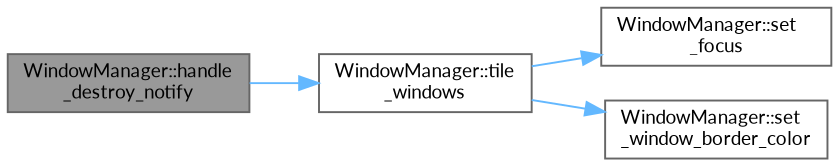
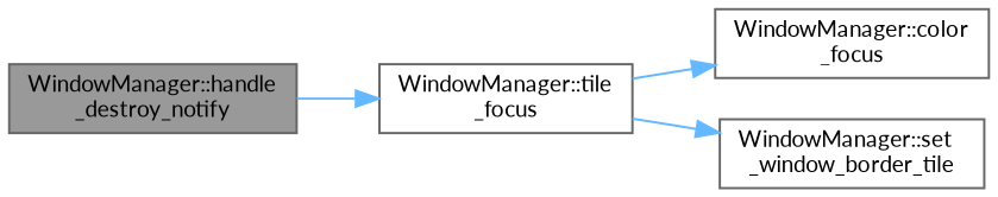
  digraph {
    fontname=Lato
    rankdir=LR
    node [color=grey40 fillcolor=white fontname=Lato fontsize=10 shape=box style=filled]
    edge [color=steelblue1 fontname=Lato fontsize=10 labelfontname=Helvetica labelfontsize=10 style=solid]
    n1 [color=gray40 fillcolor=grey60 fontcolor=black height=0.2 label="WindowManager::handle\l_destroy_notify" width=0.4]
-   n2 [height=0.2 label="WindowManager::tile\l_windows" width=0.4]
-   n3 [height=0.2 label="WindowManager::set\l_focus" width=0.4]
-   n4 [height=0.2 label="WindowManager::set\l_window_border_color" width=0.4]
+   n2 [height=0.2 label="WindowManager::tile\l_focus" width=0.4]
+   n3 [height=0.2 label="WindowManager::color\l_focus" width=0.4]
+   n4 [height=0.2 label="WindowManager::set\l_window_border_tile" width=0.4]
    n1 -> n2
    n2 -> n3
    n2 -> n4
  }
